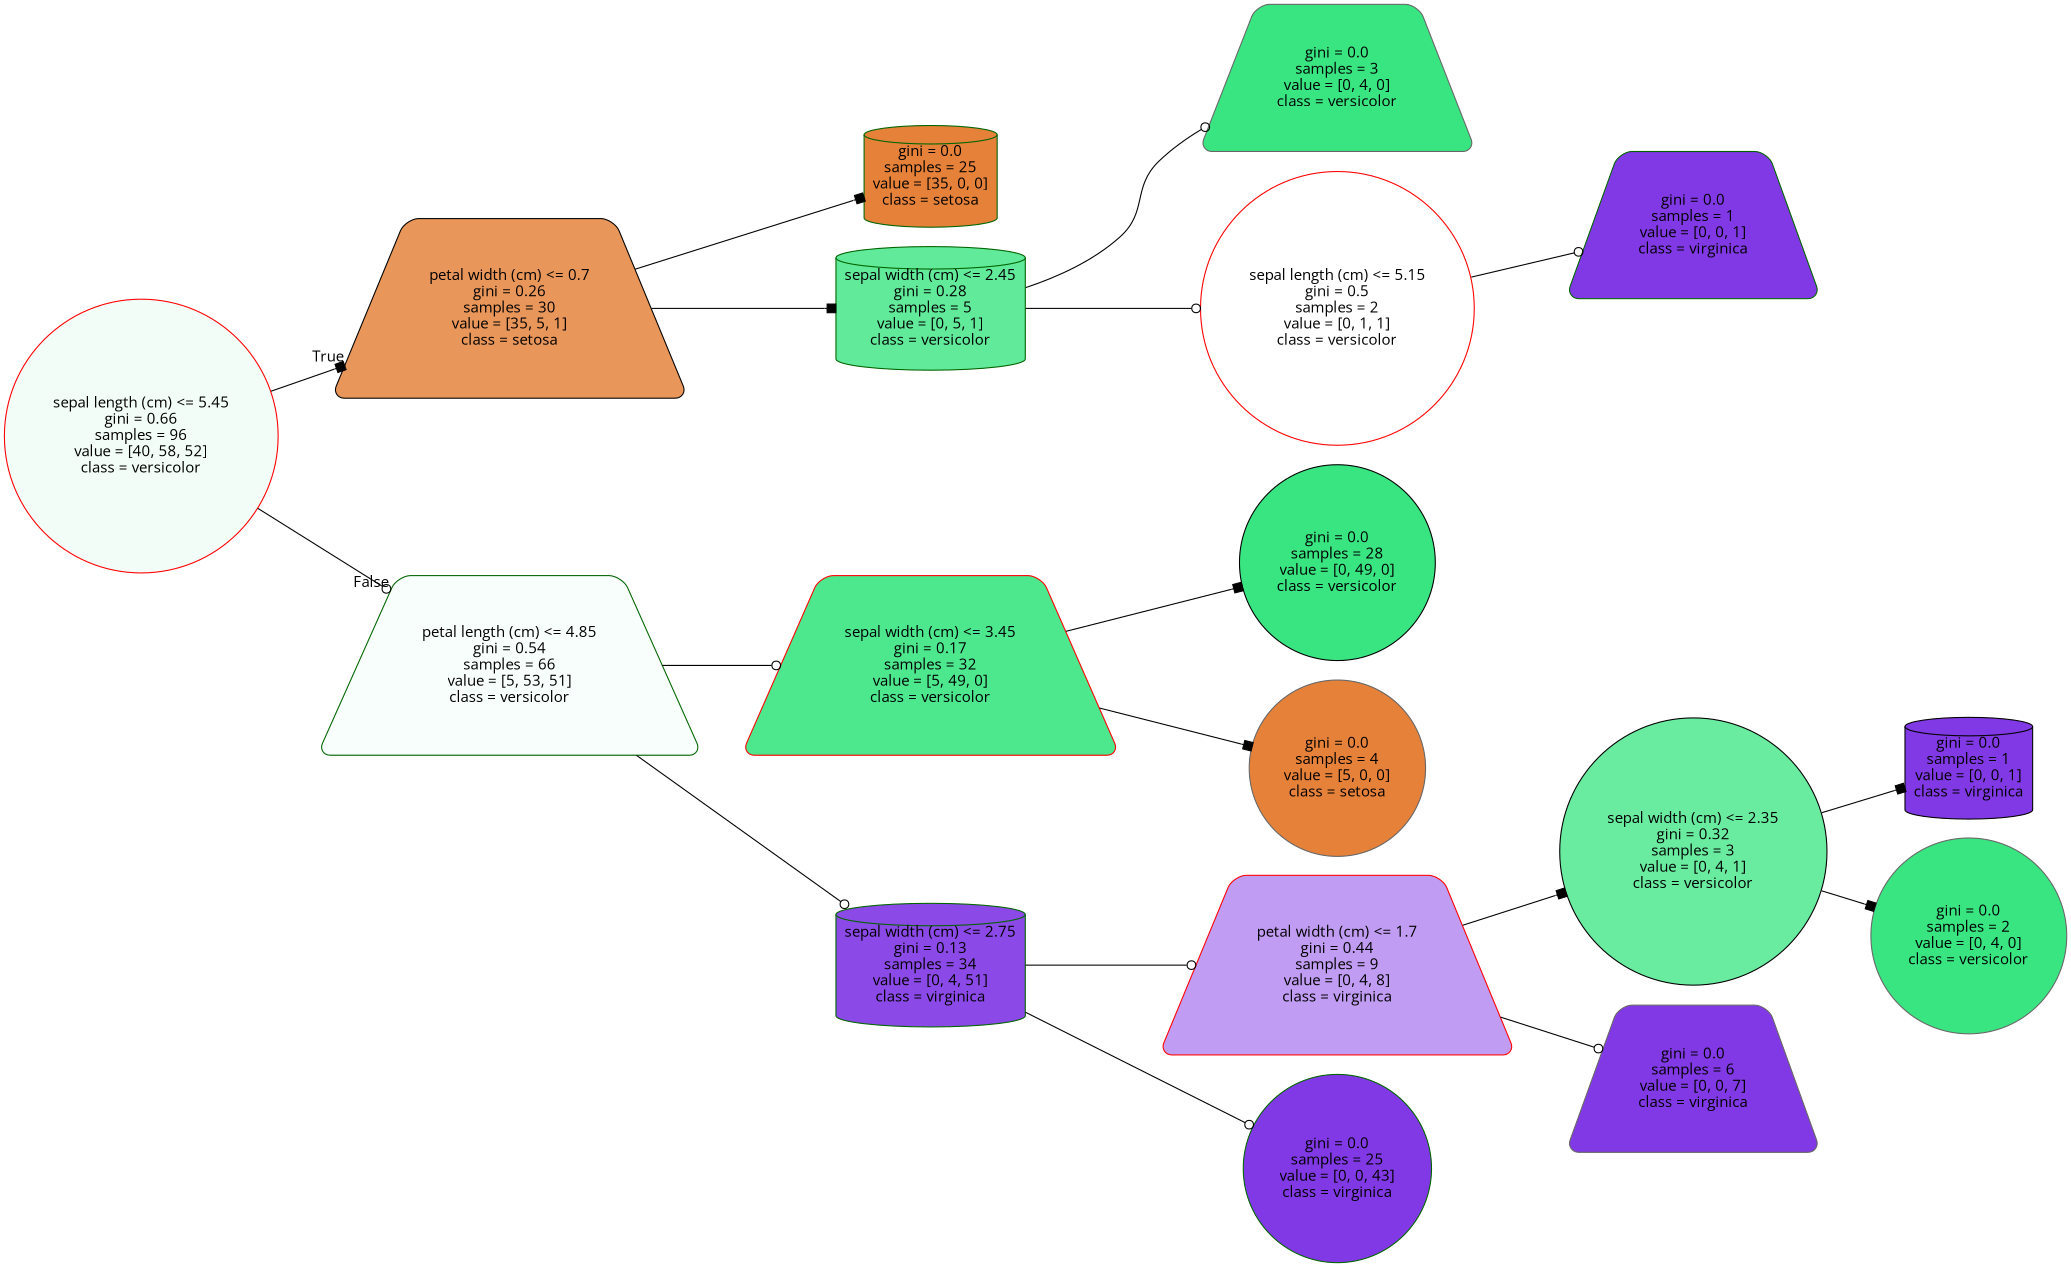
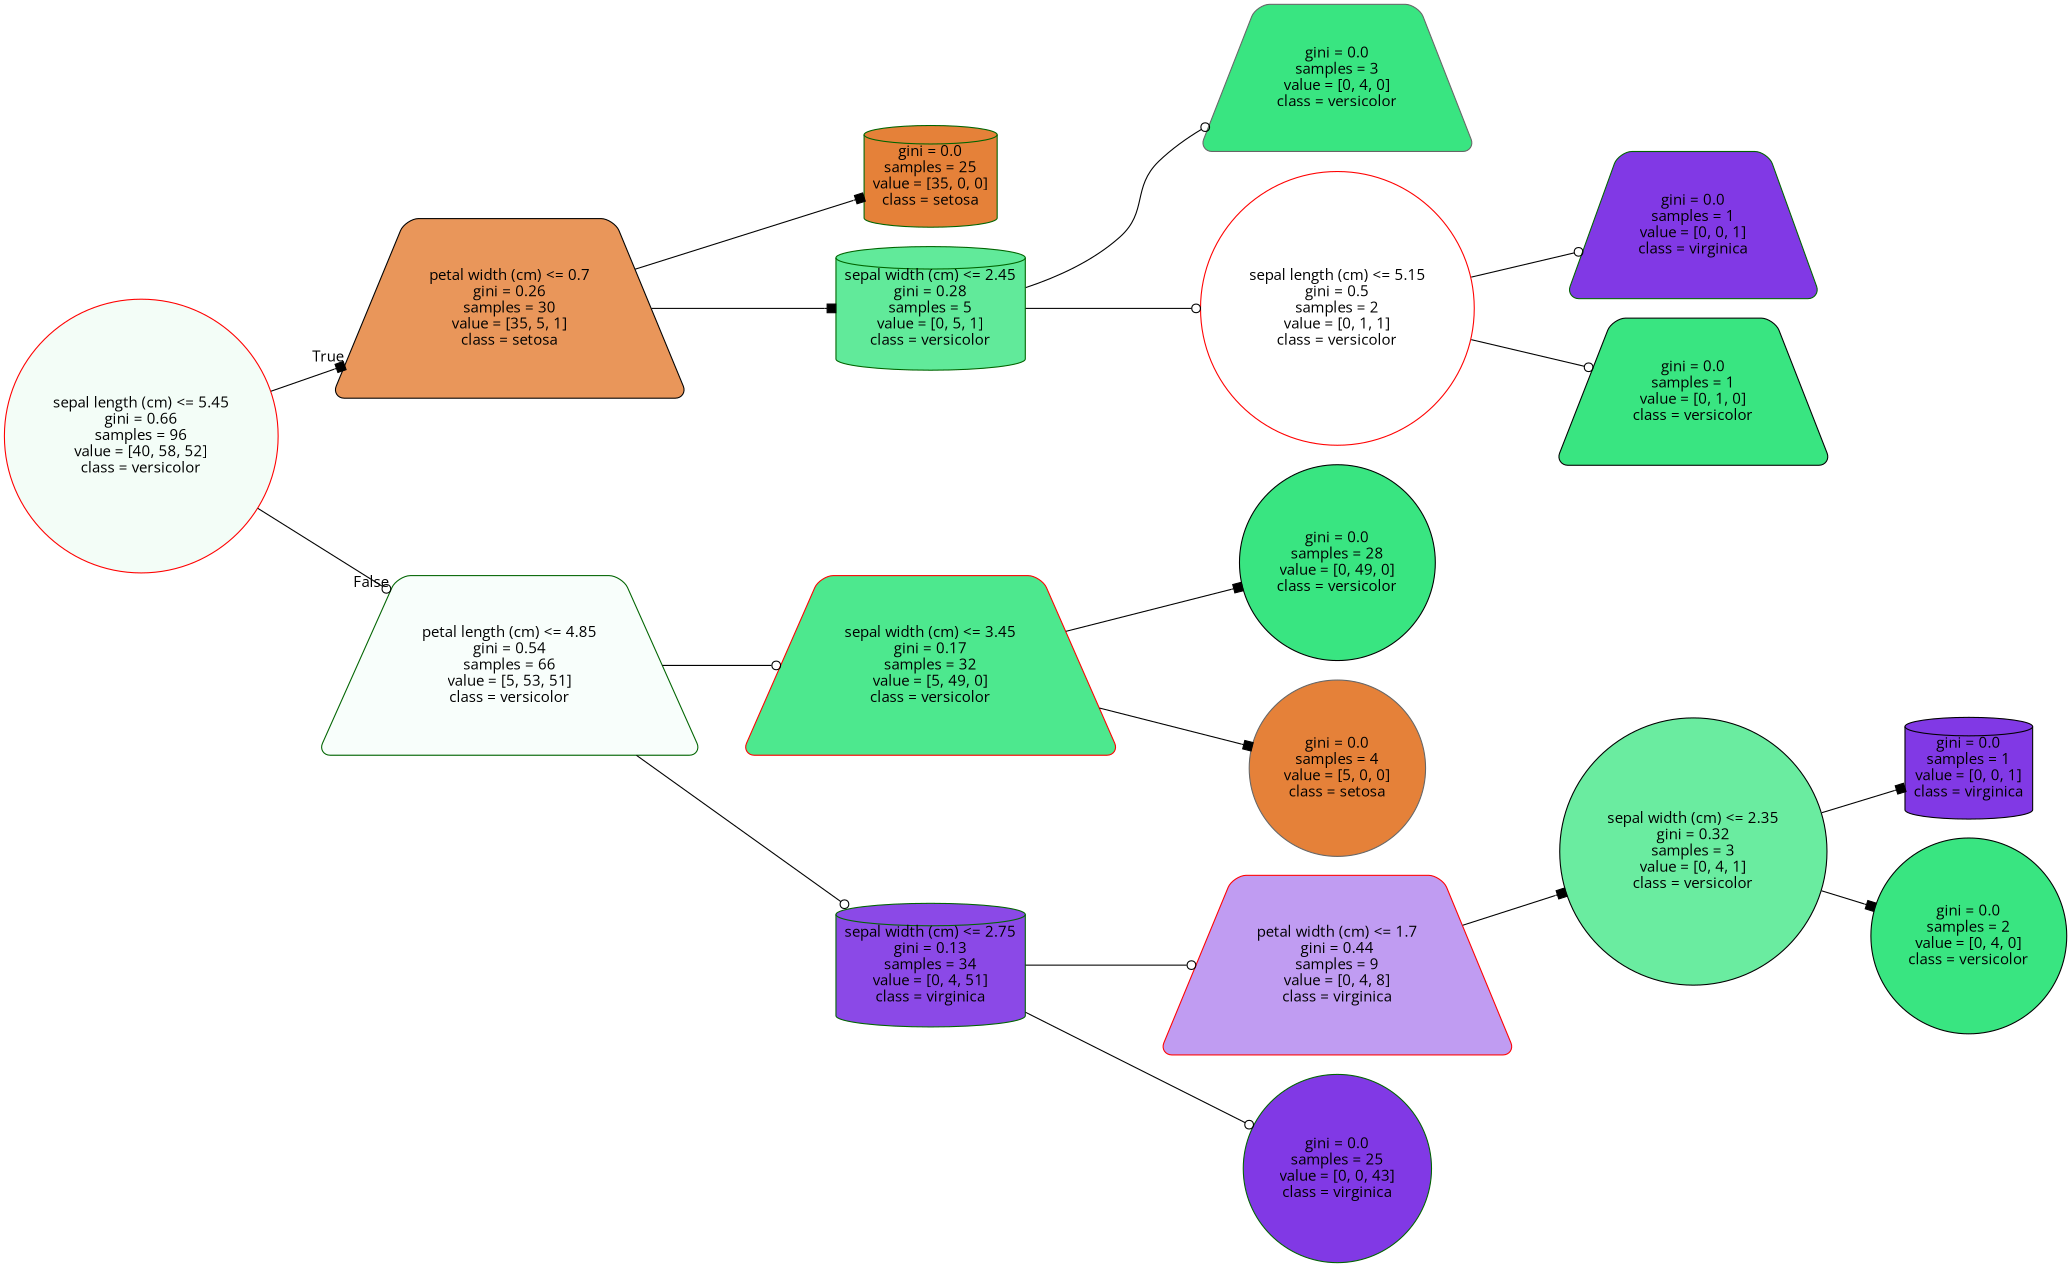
  digraph {
    fontname="Open Sans"
    rankdir=LR
    node [color=black fillcolor="#39e581" fontname="Open Sans" shape=trapezium style="filled, rounded"]
    edge [arrowhead=odot fontname="Open Sans"]
    n1 [color=red fillcolor="#f3fdf7" label="sepal length (cm) <= 5.45\ngini = 0.66\nsamples = 96\nvalue = [40, 58, 52]\nclass = versicolor" shape=circle]
    n2 [fillcolor="#e9965a" label="petal width (cm) <= 0.7\ngini = 0.26\nsamples = 30\nvalue = [35, 5, 1]\nclass = setosa"]
    n3 [color=darkgreen fillcolor="#f8fefb" label="petal length (cm) <= 4.85\ngini = 0.54\nsamples = 66\nvalue = [5, 53, 51]\nclass = versicolor"]
    n4 [color=darkgreen fillcolor="#e58139" label="gini = 0.0\nsamples = 25\nvalue = [35, 0, 0]\nclass = setosa" shape=cylinder]
    n5 [color=darkgreen fillcolor="#61ea9a" label="sepal width (cm) <= 2.45\ngini = 0.28\nsamples = 5\nvalue = [0, 5, 1]\nclass = versicolor" shape=cylinder]
    n6 [color=red fillcolor="#4de88e" label="sepal width (cm) <= 3.45\ngini = 0.17\nsamples = 32\nvalue = [5, 49, 0]\nclass = versicolor"]
    n7 [color=darkgreen fillcolor="#8b49e7" label="sepal width (cm) <= 2.75\ngini = 0.13\nsamples = 34\nvalue = [0, 4, 51]\nclass = virginica" shape=cylinder]
    n8 [color=gray40 label="gini = 0.0\nsamples = 3\nvalue = [0, 4, 0]\nclass = versicolor"]
    n9 [color=red fillcolor="#ffffff" label="sepal length (cm) <= 5.15\ngini = 0.5\nsamples = 2\nvalue = [0, 1, 1]\nclass = versicolor" shape=circle]
    n10 [color=darkgreen fillcolor="#8139e5" label="gini = 0.0\nsamples = 1\nvalue = [0, 0, 1]\nclass = virginica"]
+   n11 [label="gini = 0.0\nsamples = 1\nvalue = [0, 1, 0]\nclass = versicolor"]
    n12 [label="gini = 0.0\nsamples = 28\nvalue = [0, 49, 0]\nclass = versicolor" shape=circle]
    n13 [color=gray40 fillcolor="#e58139" label="gini = 0.0\nsamples = 4\nvalue = [5, 0, 0]\nclass = setosa" shape=circle]
    n14 [color=red fillcolor="#c09cf2" label="petal width (cm) <= 1.7\ngini = 0.44\nsamples = 9\nvalue = [0, 4, 8]\nclass = virginica"]
    n15 [color=darkgreen fillcolor="#8139e5" label="gini = 0.0\nsamples = 25\nvalue = [0, 0, 43]\nclass = virginica" shape=circle]
    n16 [fillcolor="#6aeca0" label="sepal width (cm) <= 2.35\ngini = 0.32\nsamples = 3\nvalue = [0, 4, 1]\nclass = versicolor" shape=circle]
-   n17 [color=gray40 fillcolor="#8139e5" label="gini = 0.0\nsamples = 6\nvalue = [0, 0, 7]\nclass = virginica"]
    n18 [fillcolor="#8139e5" label="gini = 0.0\nsamples = 1\nvalue = [0, 0, 1]\nclass = virginica" shape=cylinder]
-   n19 [color=gray40 label="gini = 0.0\nsamples = 2\nvalue = [0, 4, 0]\nclass = versicolor" shape=circle]
+   n19 [label="gini = 0.0\nsamples = 2\nvalue = [0, 4, 0]\nclass = versicolor" shape=circle]
    n1 -> n2 [arrowhead=box headlabel=True labelangle=45 labeldistance=2.5]
    n1 -> n3 [headlabel=False labelangle=-45 labeldistance=2.5]
    n2 -> n4 [arrowhead=box]
    n2 -> n5 [arrowhead=box]
    n3 -> n6
    n3 -> n7
    n5 -> n8
    n5 -> n9
    n6 -> n12 [arrowhead=box]
    n6 -> n13 [arrowhead=box]
    n7 -> n14
    n7 -> n15
    n9 -> n10
+   n9 -> n11
    n14 -> n16 [arrowhead=box]
-   n14 -> n17
    n16 -> n18 [arrowhead=box]
    n16 -> n19 [arrowhead=box]
  }
